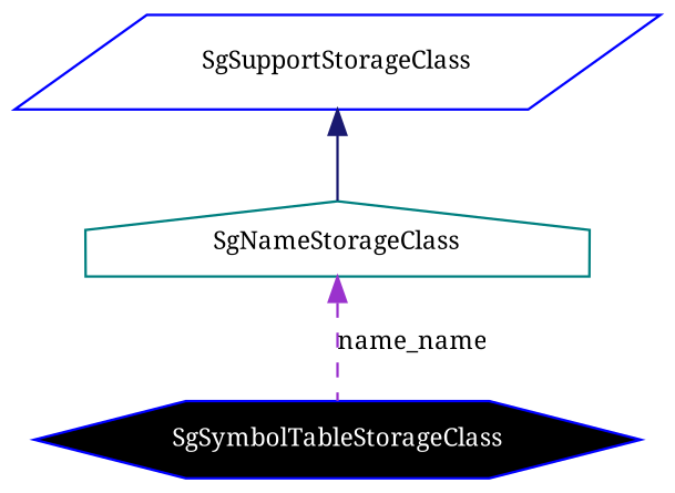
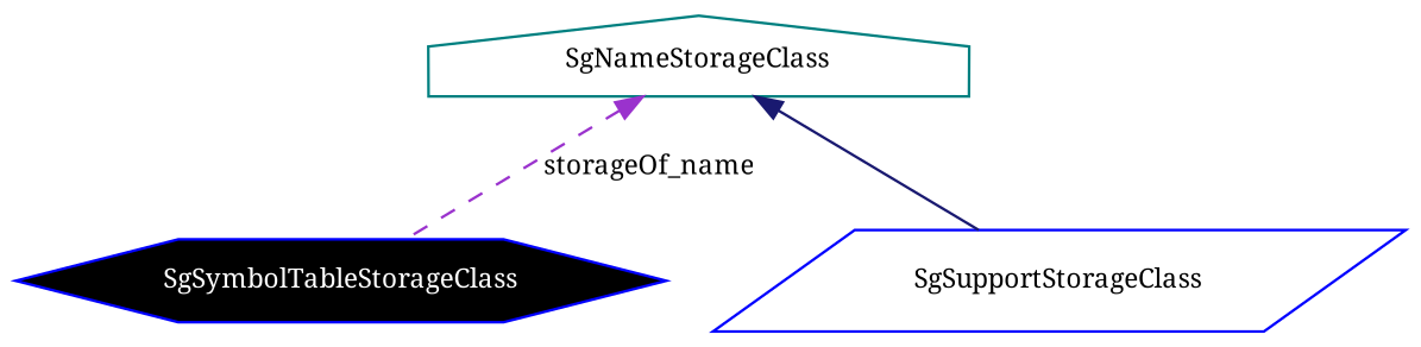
  digraph {
    fontname="Noto Serif"
    node [color=blue fontname="Noto Serif" fontsize=10]
    edge [dir=back fontname="Noto Serif" fontsize=10 labelfontname=Helvetica labelfontsize=10]
    n1 [fillcolor=black fontcolor=white height=0.2 label=SgSymbolTableStorageClass shape=hexagon style=filled width=0.4]
    n2 [height=0.2 label=SgSupportStorageClass shape=parallelogram width=0.4]
    n3 [color=teal height=0.2 label=SgNameStorageClass shape=house width=0.4]
-   n2 -> n3 [color=midnightblue style=solid]
-   n3 -> n1 [color=darkorchid3 label=name_name style=dashed]
+   n3 -> n2 [color=midnightblue style=solid]
+   n3 -> n1 [color=darkorchid3 label=storageOf_name style=dashed]
  }
